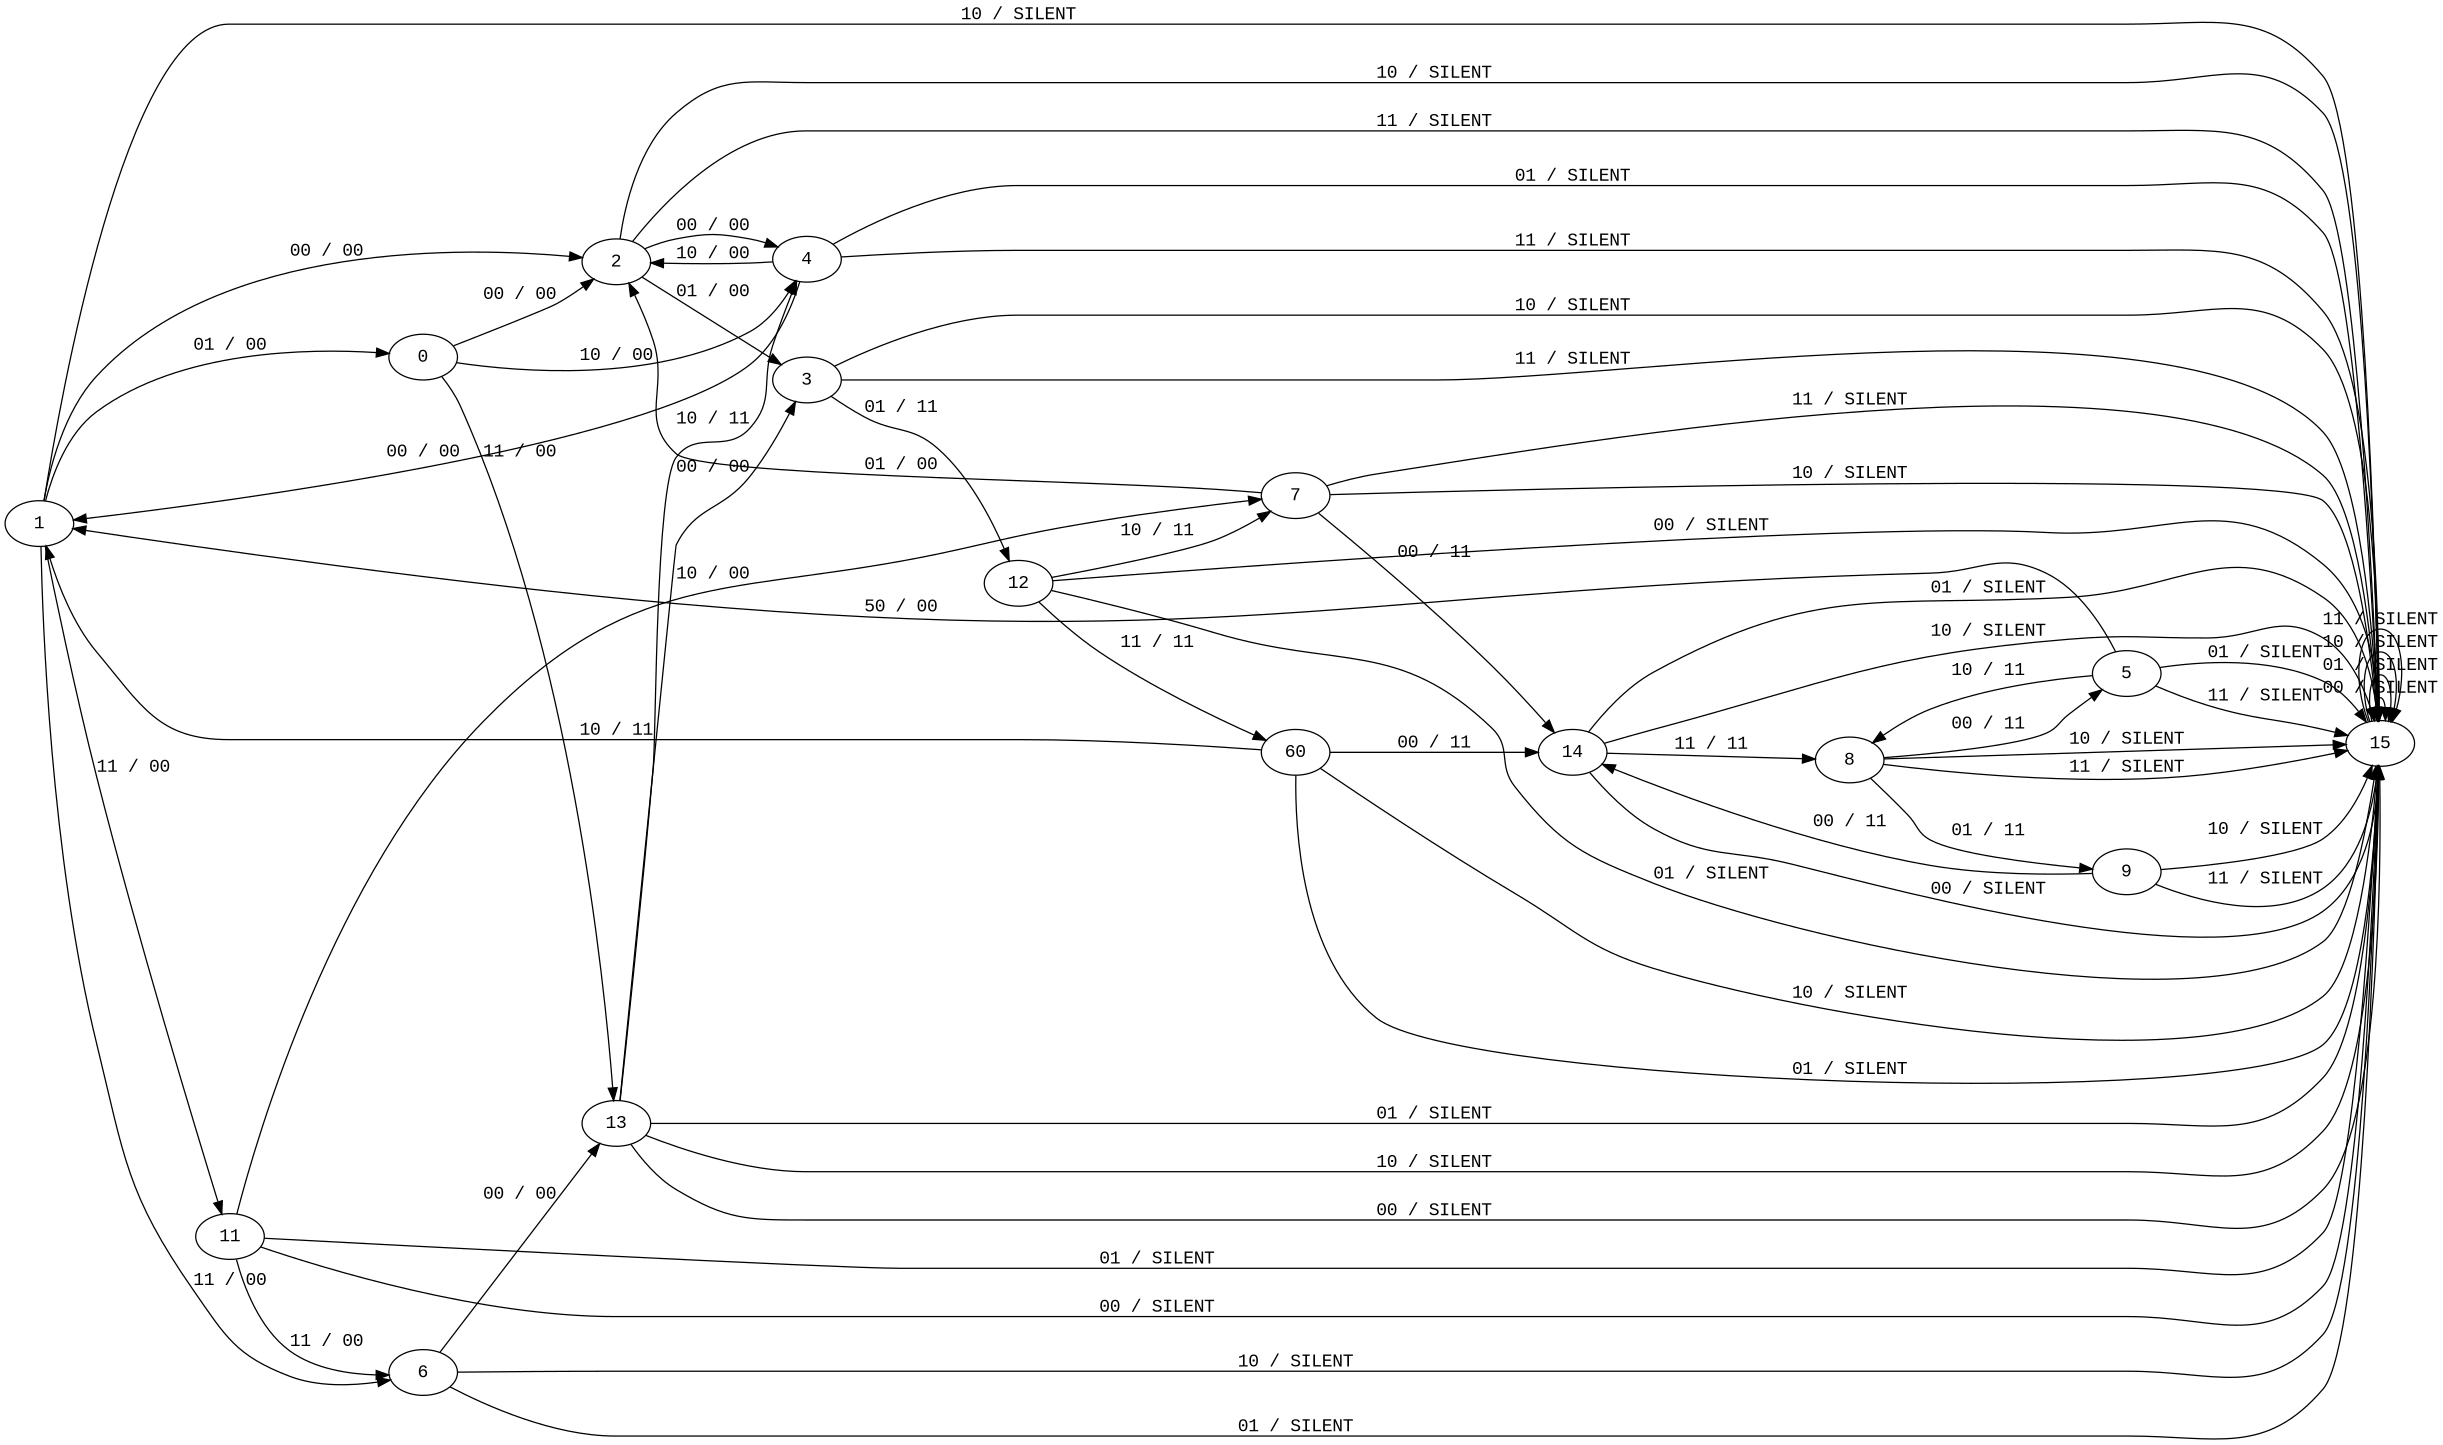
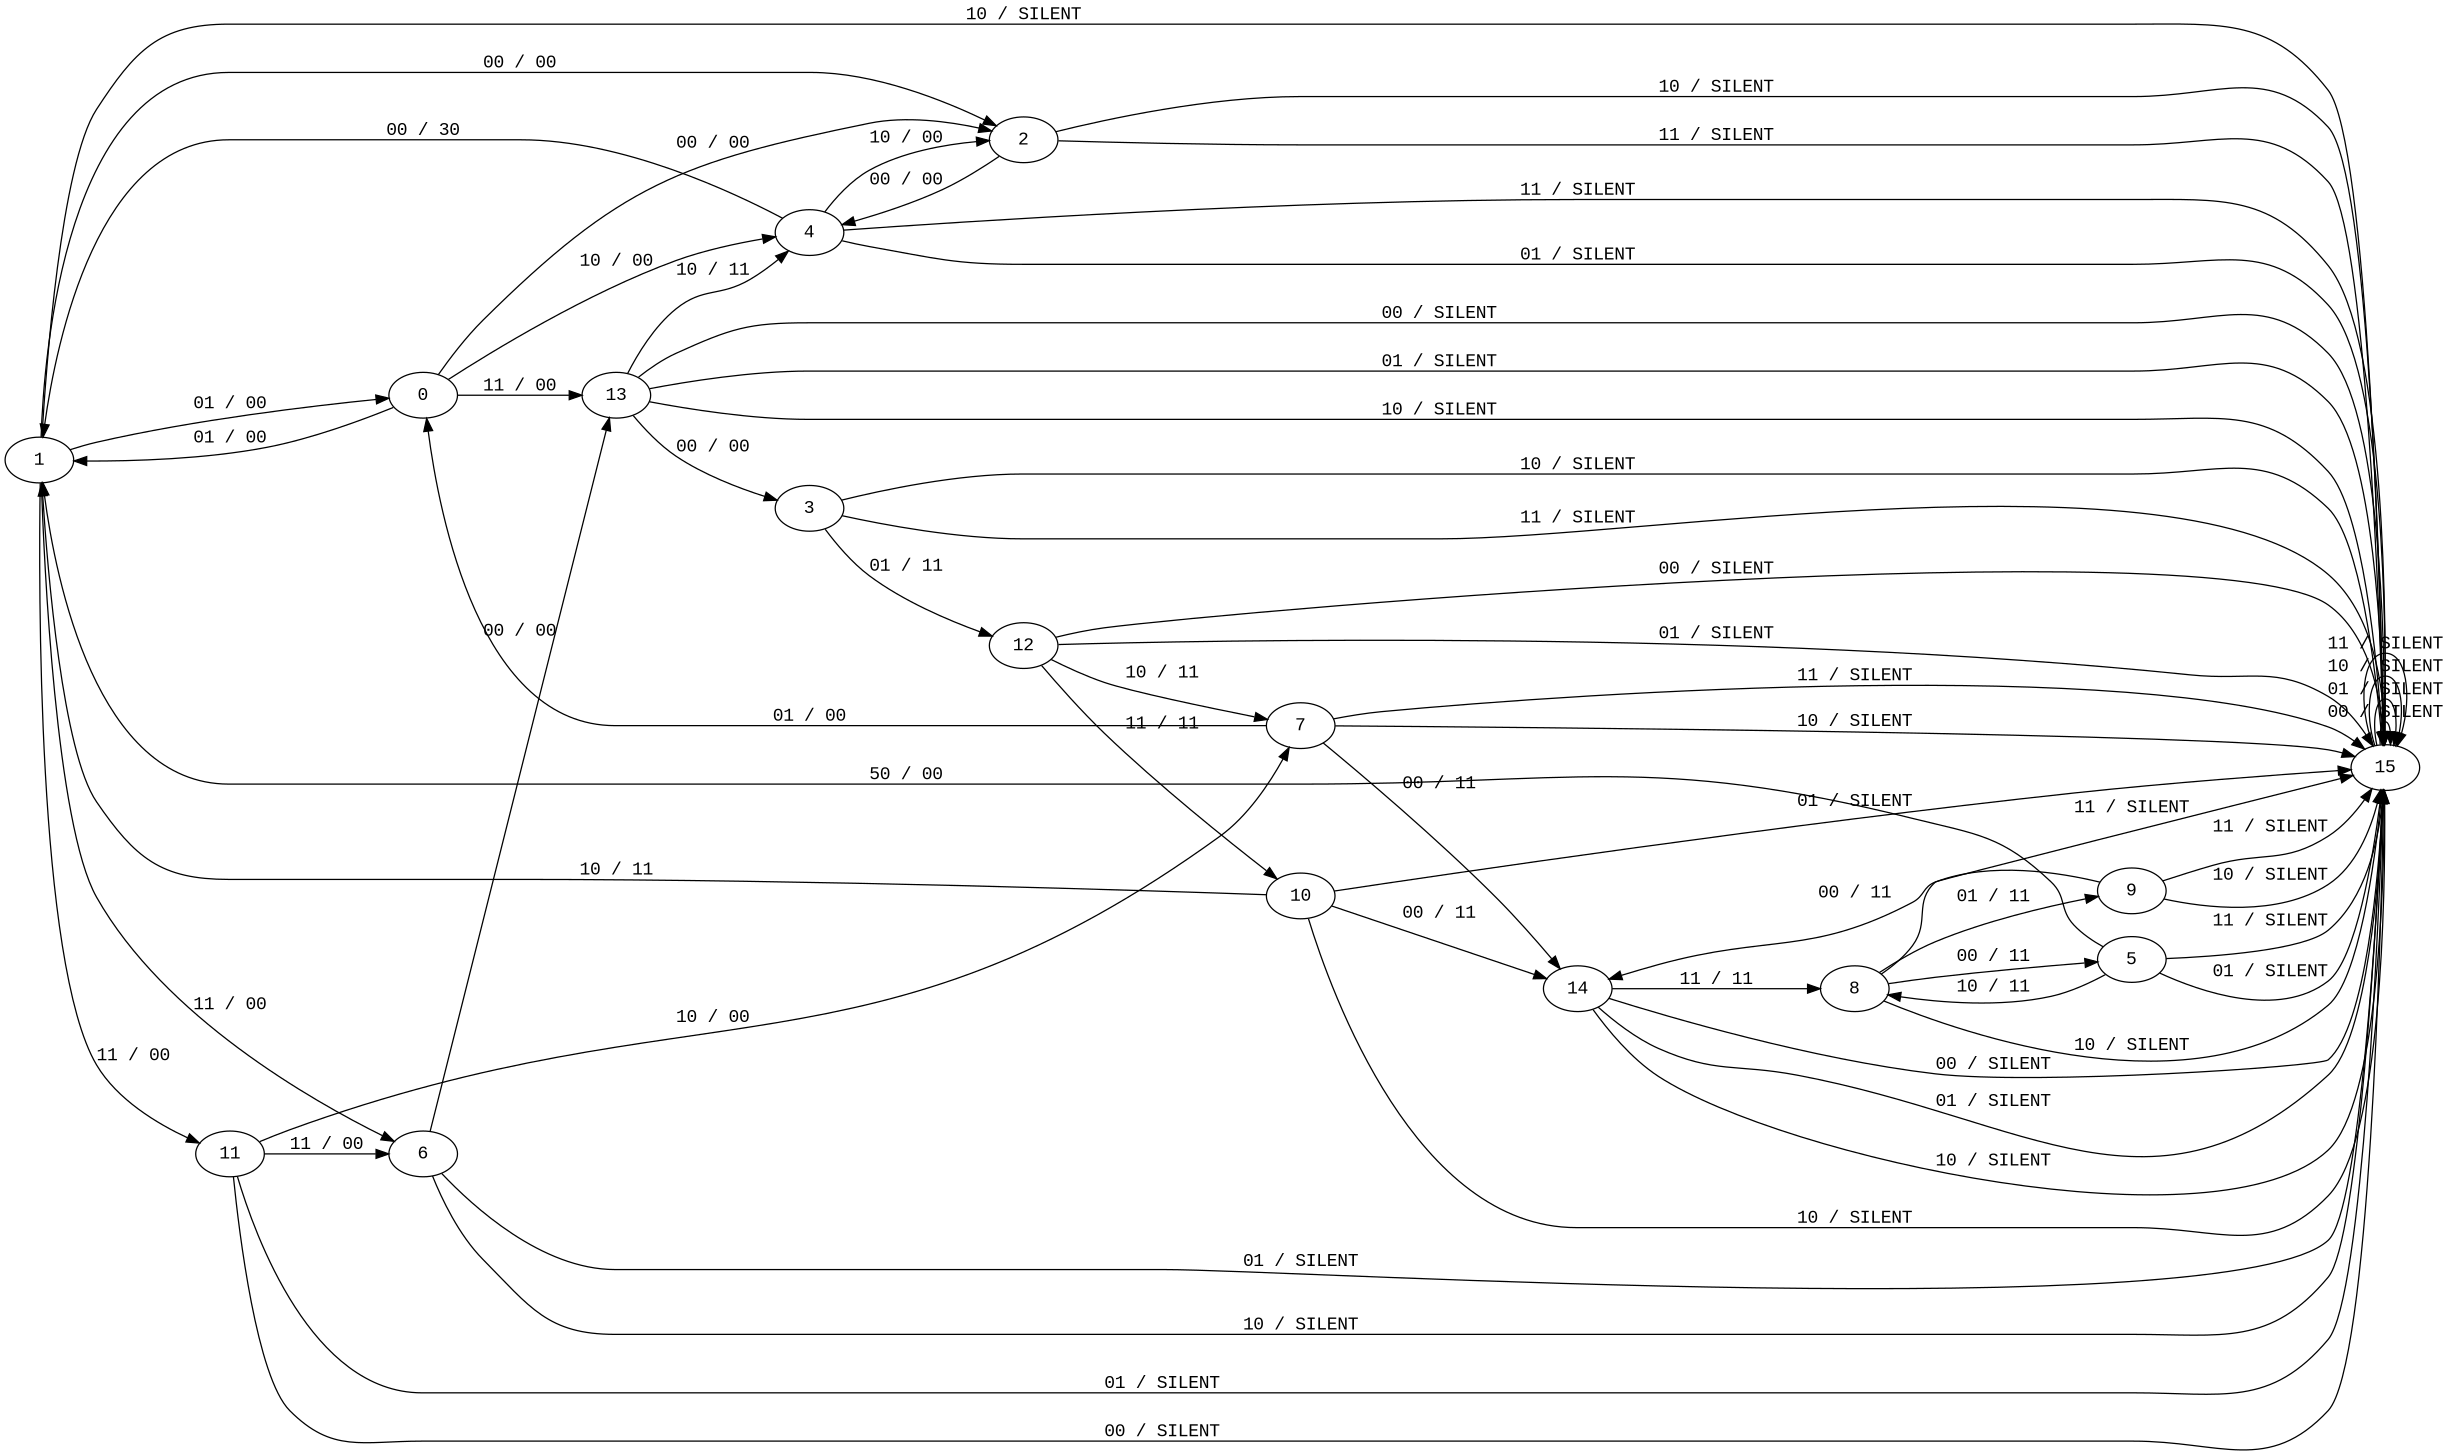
  digraph {
    fontname="Liberation Mono"
    rankdir=LR
    node [fontname="Liberation Mono"]
    edge [fontname="Liberation Mono"]
    1
    0
    2
    11
    15
    6
    4
    13
    3
    7
    12
-   10 [label=60]
+   10
    5
    8
    9
    14
    1 -> 0 [label="01 / 00"]
    1 -> 2 [label="00 / 00"]
    1 -> 11 [label="11 / 00"]
    1 -> 15 [label="10 / SILENT"]
    1 -> 6 [label="11 / 00"]
+   0 -> 1 [label="01 / 00"]
    0 -> 2 [label="00 / 00"]
    0 -> 4 [label="10 / 00"]
    0 -> 13 [label="11 / 00"]
    2 -> 15 [label="10 / SILENT"]
    2 -> 15 [label="11 / SILENT"]
    2 -> 4 [label="00 / 00"]
-   2 -> 3 [label="01 / 00"]
    11 -> 15 [label="00 / SILENT"]
    11 -> 15 [label="01 / SILENT"]
    11 -> 6 [label="11 / 00"]
    11 -> 7 [label="10 / 00"]
    15 -> 15 [label="00 / SILENT"]
    15 -> 15 [label="01 / SILENT"]
    15 -> 15 [label="10 / SILENT"]
    15 -> 15 [label="11 / SILENT"]
    6 -> 15 [label="01 / SILENT"]
    6 -> 15 [label="10 / SILENT"]
    6 -> 13 [label="00 / 00"]
-   4 -> 1 [label="00 / 00"]
+   4 -> 1 [label="00 / 30"]
    4 -> 2 [label="10 / 00"]
    4 -> 15 [label="01 / SILENT"]
    4 -> 15 [label="11 / SILENT"]
    13 -> 15 [label="00 / SILENT"]
    13 -> 15 [label="01 / SILENT"]
    13 -> 15 [label="10 / SILENT"]
    13 -> 4 [label="10 / 11"]
    13 -> 3 [label="00 / 00"]
    3 -> 15 [label="10 / SILENT"]
    3 -> 15 [label="11 / SILENT"]
    3 -> 12 [label="01 / 11"]
-   7 -> 2 [label="01 / 00"]
+   7 -> 0 [label="01 / 00"]
    7 -> 15 [label="10 / SILENT"]
    7 -> 15 [label="11 / SILENT"]
    7 -> 14 [label="00 / 11"]
    12 -> 15 [label="00 / SILENT"]
    12 -> 15 [label="01 / SILENT"]
    12 -> 7 [label="10 / 11"]
    12 -> 10 [label="11 / 11"]
    10 -> 1 [label="10 / 11"]
    10 -> 15 [label="01 / SILENT"]
    10 -> 15 [label="10 / SILENT"]
    10 -> 14 [label="00 / 11"]
    5 -> 1 [label="50 / 00"]
    5 -> 15 [label="01 / SILENT"]
    5 -> 15 [label="11 / SILENT"]
    5 -> 8 [label="10 / 11"]
    8 -> 15 [label="10 / SILENT"]
    8 -> 15 [label="11 / SILENT"]
    8 -> 5 [label="00 / 11"]
    8 -> 9 [label="01 / 11"]
    9 -> 15 [label="10 / SILENT"]
    9 -> 15 [label="11 / SILENT"]
    9 -> 14 [label="00 / 11"]
    14 -> 15 [label="00 / SILENT"]
    14 -> 15 [label="01 / SILENT"]
    14 -> 15 [label="10 / SILENT"]
    14 -> 8 [label="11 / 11"]
  }
